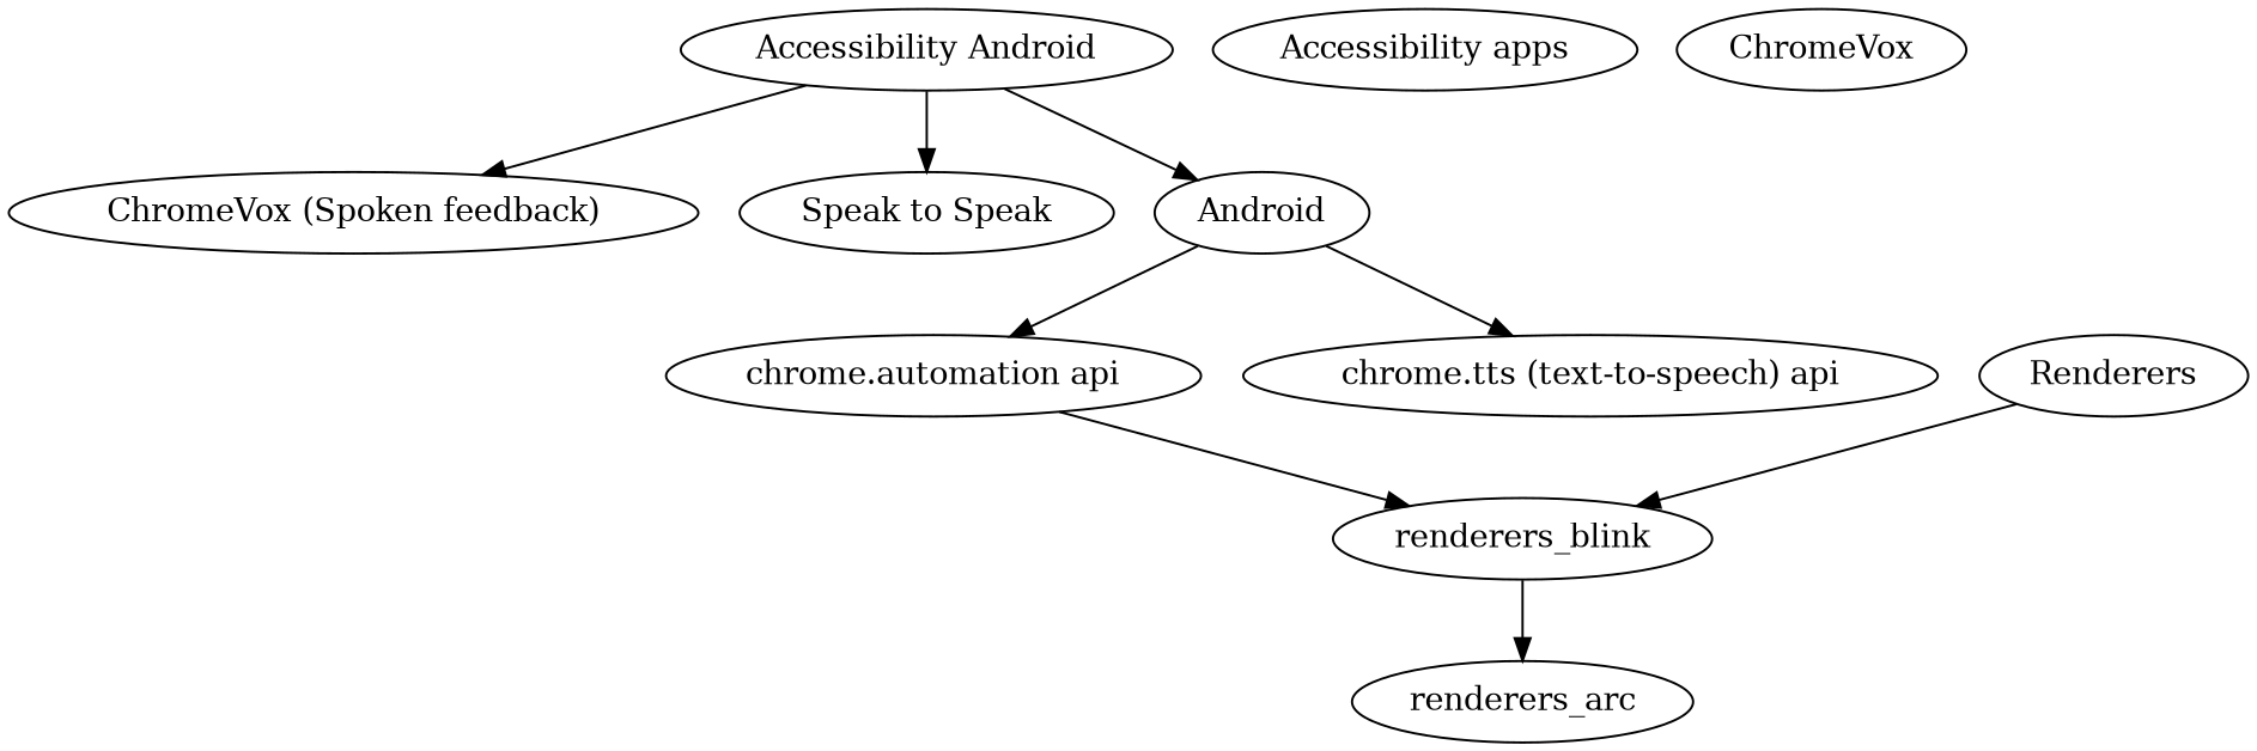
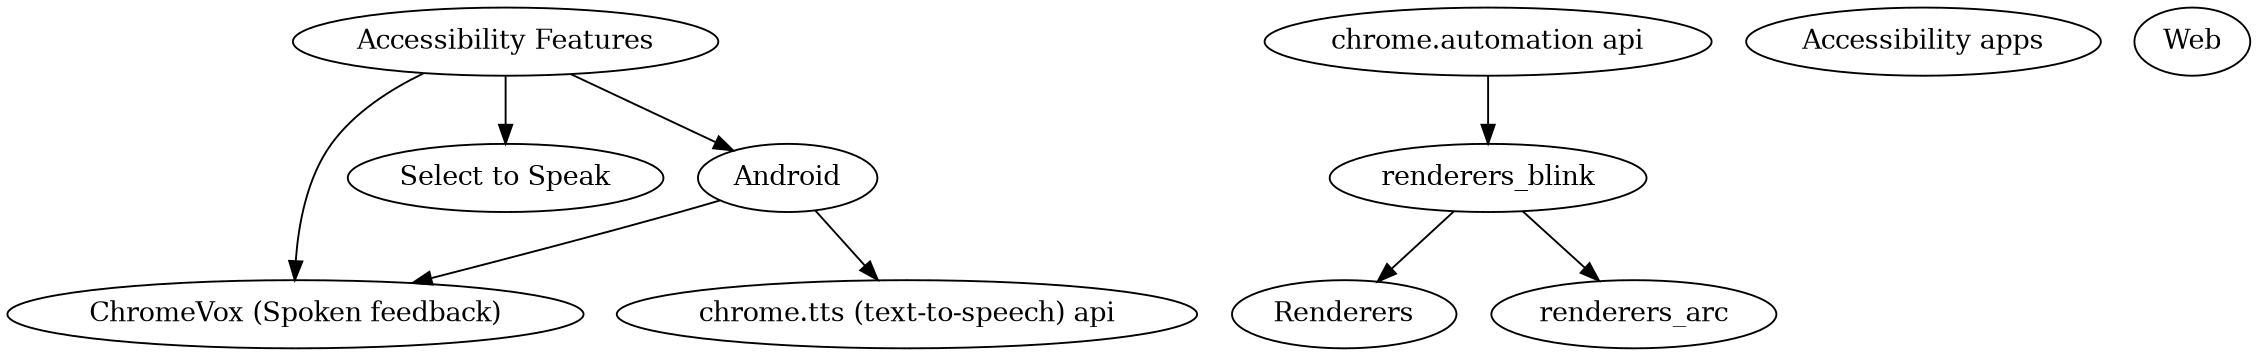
  digraph {
-   n1 [label="Accessibility Android"]
+   n1 [label="Accessibility Features"]
    n2 [label="ChromeVox (Spoken feedback)"]
-   n3 [label="Speak to Speak"]
+   n3 [label="Select to Speak"]
    n4 [label=Android]
    n5 [label="chrome.automation api"]
    n6 [label="chrome.tts (text-to-speech) api"]
    renderers_blink
    n8 [label=Renderers]
    renderers_arc
    n10 [label="Accessibility apps"]
-   n11 [label=ChromeVox]
+   n11 [label=Web]
    n1 -> n2
    n1 -> n3
    n1 -> n4
-   n4 -> n5
+   n4 -> n2
    n4 -> n6
    n5 -> renderers_blink
    renderers_blink -> renderers_arc
-   n8 -> renderers_blink
+   renderers_blink -> n8
  }
